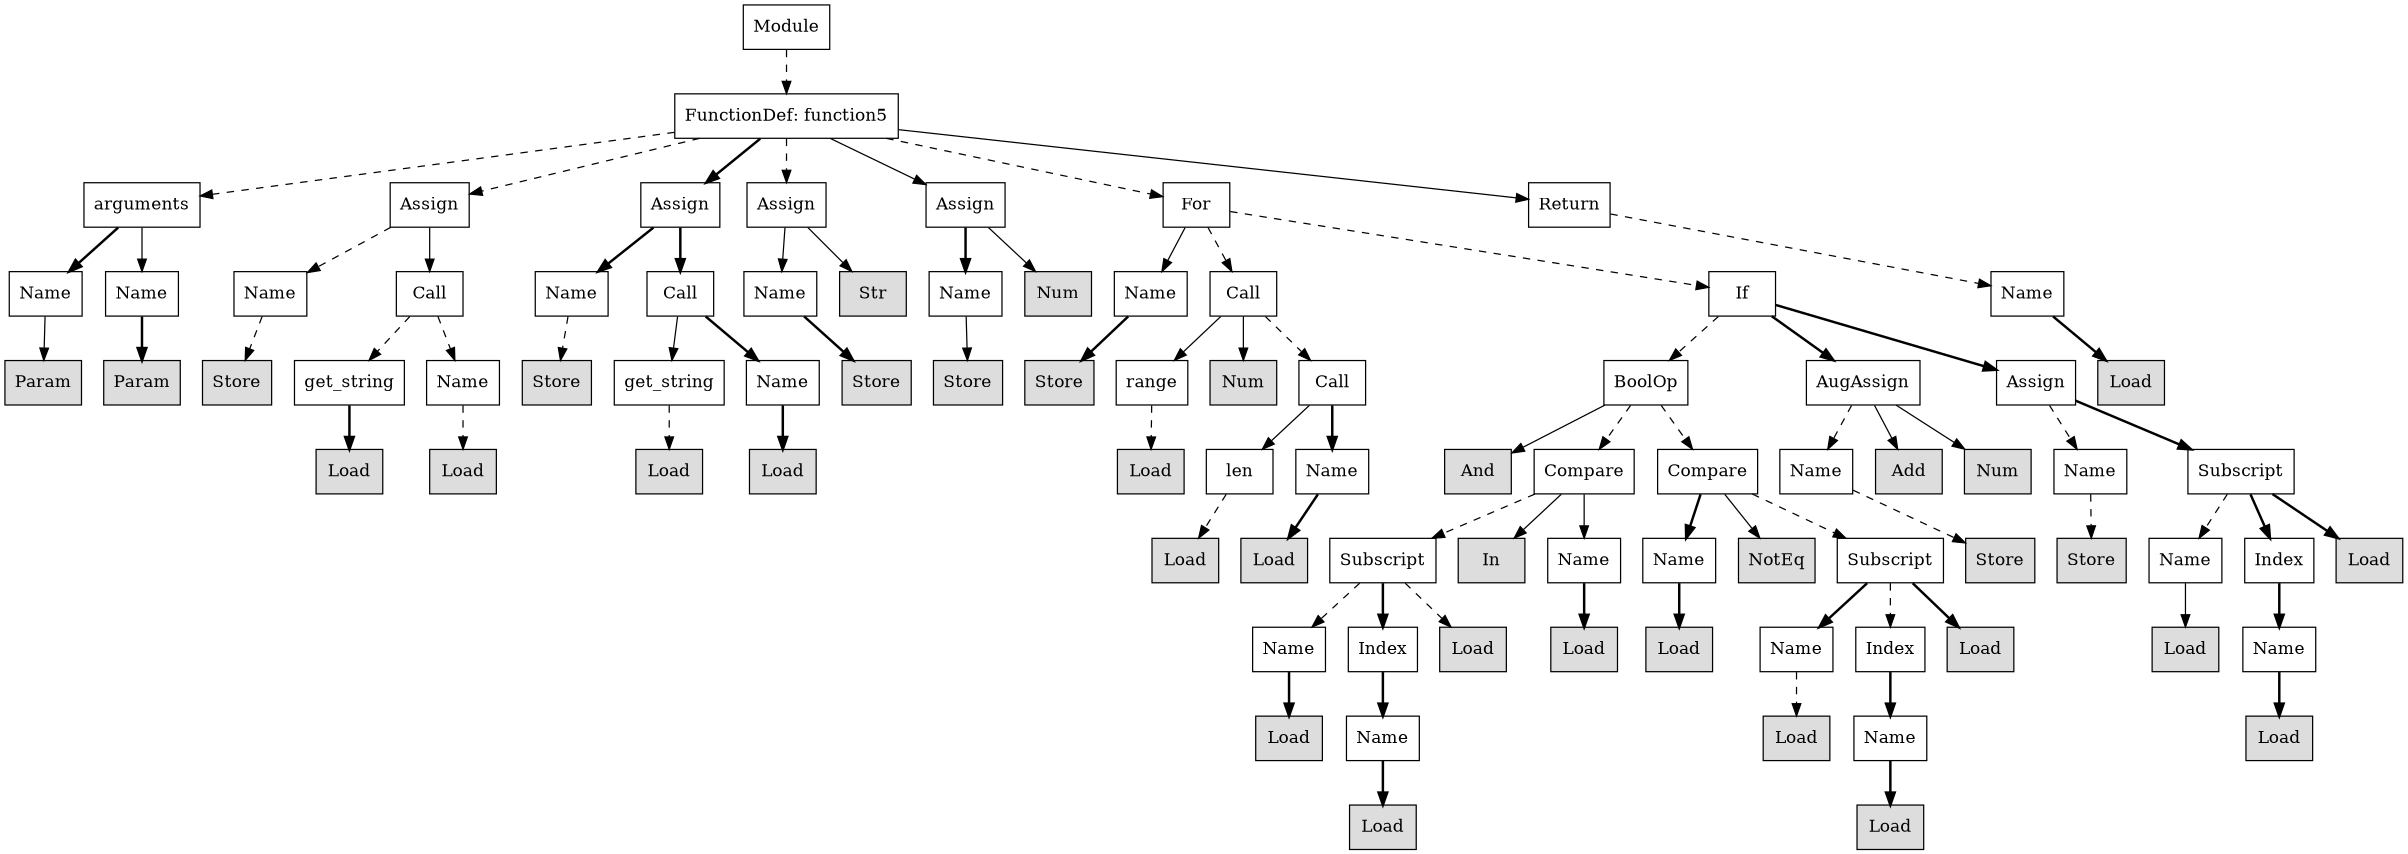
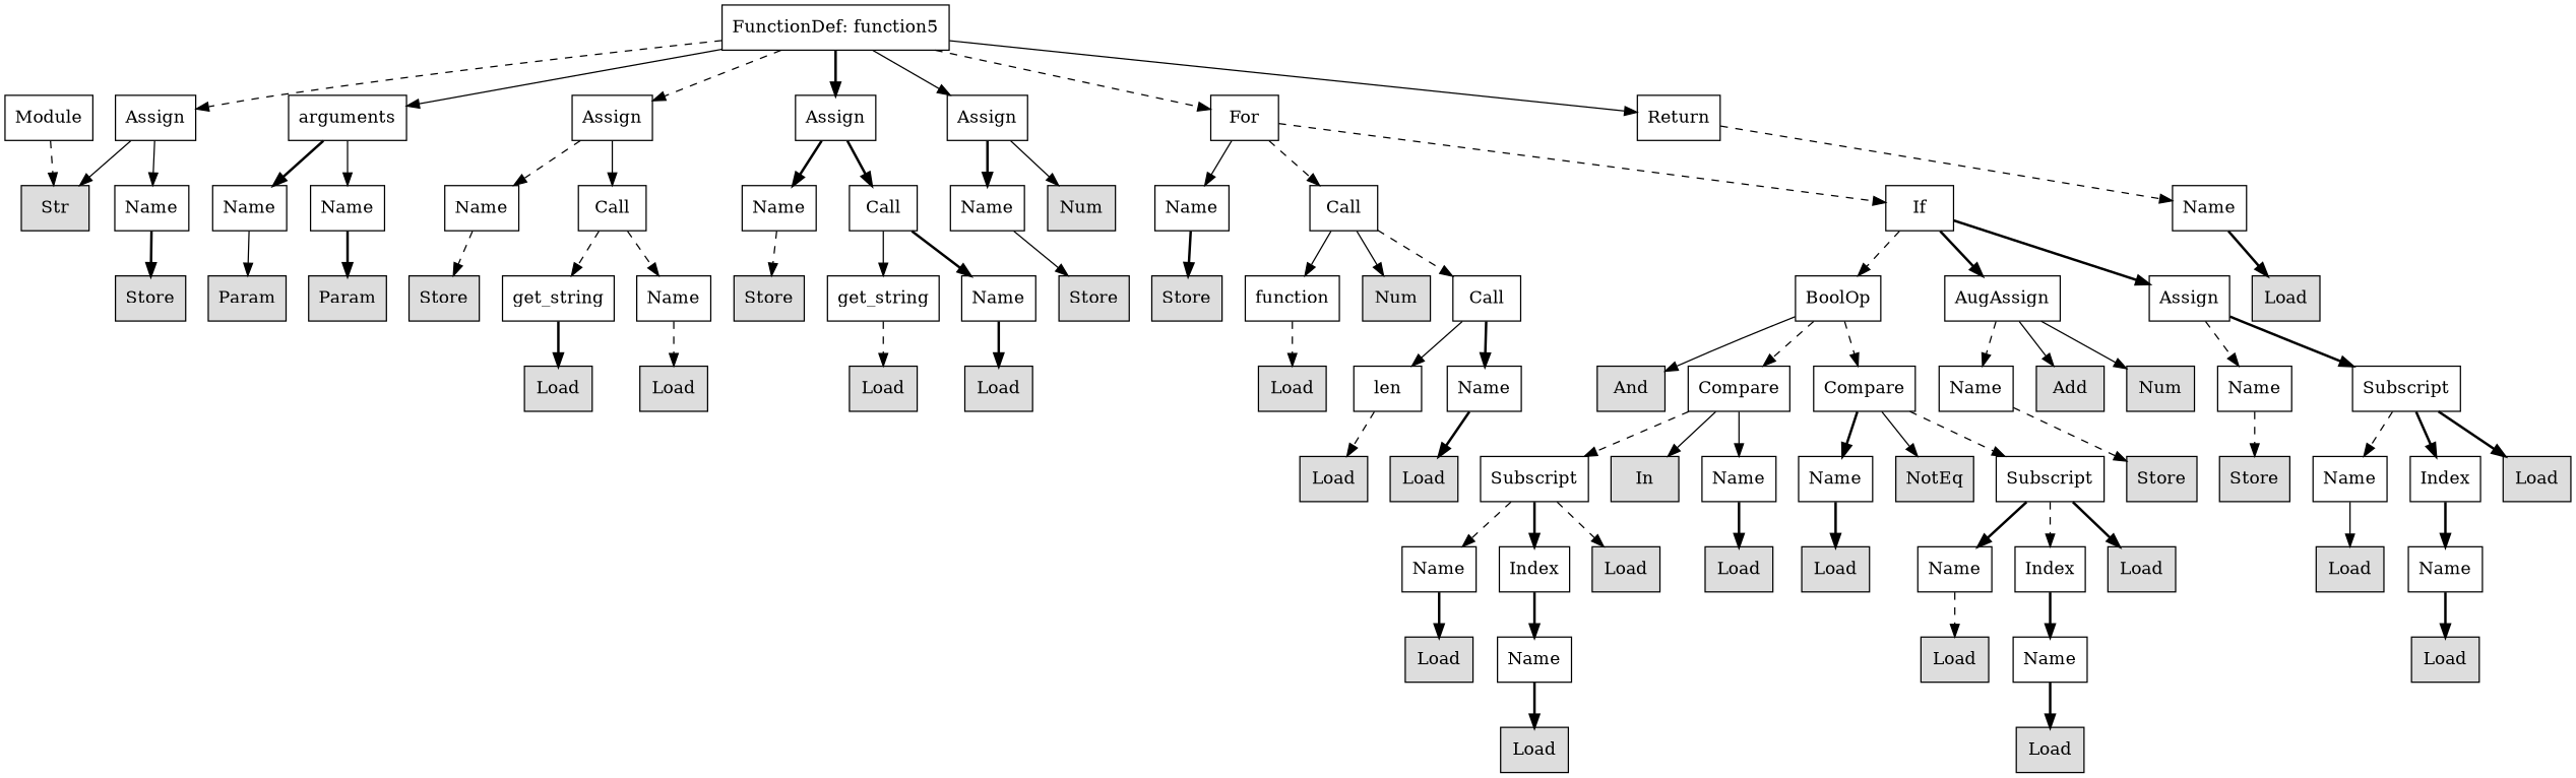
  digraph {
    node [shape=rect]
    edge [style=dashed]
    n1 [label=Module]
    n2 [label="FunctionDef: function5"]
    n3 [label=arguments]
    n4 [label=Assign]
    n5 [label=Assign]
    n6 [label=Assign]
    n7 [label=Assign]
    n8 [label=For]
    n9 [label=Return]
    n10 [label=Name]
    n11 [label=Name]
    n12 [label=Name]
    n13 [label=Call]
    n14 [label=Name]
    n15 [label=Call]
    n16 [label=Name]
    n17 [fillcolor="#dddddd" label=Str style=filled]
    n18 [label=Name]
    n19 [fillcolor="#dddddd" label=Num style=filled]
    n20 [label=Name]
    n21 [label=Call]
    n22 [label=If]
    n23 [label=Name]
    n24 [fillcolor="#dddddd" label=Param style=filled]
    n25 [fillcolor="#dddddd" label=Param style=filled]
    n26 [fillcolor="#dddddd" label=Store style=filled]
    n27 [label=get_string]
    n28 [label=Name]
    n29 [fillcolor="#dddddd" label=Store style=filled]
    n30 [label=get_string]
    n31 [label=Name]
    n32 [fillcolor="#dddddd" label=Store style=filled]
    n33 [fillcolor="#dddddd" label=Store style=filled]
    n34 [fillcolor="#dddddd" label=Store style=filled]
-   n35 [label=range]
+   n35 [label=function]
    n36 [fillcolor="#dddddd" label=Num style=filled]
    n37 [label=Call]
    n38 [label=BoolOp]
    n39 [label=AugAssign]
    n40 [label=Assign]
    n41 [fillcolor="#dddddd" label=Load style=filled]
    n42 [fillcolor="#dddddd" label=Load style=filled]
    n43 [fillcolor="#dddddd" label=Load style=filled]
    n44 [fillcolor="#dddddd" label=Load style=filled]
    n45 [fillcolor="#dddddd" label=Load style=filled]
    n46 [fillcolor="#dddddd" label=Load style=filled]
    n47 [label=len]
    n48 [label=Name]
    n49 [fillcolor="#dddddd" label=And style=filled]
    n50 [label=Compare]
    n51 [label=Compare]
    n52 [label=Name]
    n53 [fillcolor="#dddddd" label=Add style=filled]
    n54 [fillcolor="#dddddd" label=Num style=filled]
    n55 [label=Name]
    n56 [label=Subscript]
    n57 [fillcolor="#dddddd" label=Load style=filled]
    n58 [fillcolor="#dddddd" label=Load style=filled]
    n59 [label=Subscript]
    n60 [fillcolor="#dddddd" label=In style=filled]
    n61 [label=Name]
    n62 [label=Name]
    n63 [fillcolor="#dddddd" label=NotEq style=filled]
    n64 [label=Subscript]
    n65 [fillcolor="#dddddd" label=Store style=filled]
    n66 [fillcolor="#dddddd" label=Store style=filled]
    n67 [label=Name]
    n68 [label=Index]
    n69 [fillcolor="#dddddd" label=Load style=filled]
    n70 [label=Name]
    n71 [label=Index]
    n72 [fillcolor="#dddddd" label=Load style=filled]
    n73 [fillcolor="#dddddd" label=Load style=filled]
    n74 [fillcolor="#dddddd" label=Load style=filled]
    n75 [label=Name]
    n76 [label=Index]
    n77 [fillcolor="#dddddd" label=Load style=filled]
    n78 [fillcolor="#dddddd" label=Load style=filled]
    n79 [label=Name]
    n80 [fillcolor="#dddddd" label=Load style=filled]
    n81 [label=Name]
    n82 [fillcolor="#dddddd" label=Load style=filled]
    n83 [label=Name]
    n84 [fillcolor="#dddddd" label=Load style=filled]
    n85 [fillcolor="#dddddd" label=Load style=filled]
    n86 [fillcolor="#dddddd" label=Load style=filled]
-   n1 -> n2
-   n2 -> n3
+   n1 -> n17
+   n2 -> n3 [style=solid]
    n2 -> n4
    n2 -> n5 [style=bold]
    n2 -> n6
    n2 -> n7 [style=solid]
    n2 -> n8
    n2 -> n9 [style=solid]
    n3 -> n10 [style=bold]
    n3 -> n11 [style=solid]
    n4 -> n12
    n4 -> n13 [style=solid]
    n5 -> n14 [style=bold]
    n5 -> n15 [style=bold]
    n6 -> n16 [style=solid]
    n6 -> n17 [style=solid]
    n7 -> n18 [style=bold]
    n7 -> n19 [style=solid]
    n8 -> n20 [style=solid]
    n8 -> n21
    n8 -> n22
    n9 -> n23
    n10 -> n24 [style=solid]
    n11 -> n25 [style=bold]
    n12 -> n26
    n13 -> n27
    n13 -> n28
    n14 -> n29
    n15 -> n30 [style=solid]
    n15 -> n31 [style=bold]
    n16 -> n32 [style=bold]
    n18 -> n33 [style=solid]
    n20 -> n34 [style=bold]
    n21 -> n35 [style=solid]
    n21 -> n36 [style=solid]
    n21 -> n37
    n22 -> n38
    n22 -> n39 [style=bold]
    n22 -> n40 [style=bold]
    n23 -> n41 [style=bold]
    n27 -> n42 [style=bold]
    n28 -> n43
    n30 -> n44
    n31 -> n45 [style=bold]
    n35 -> n46
    n37 -> n47 [style=solid]
    n37 -> n48 [style=bold]
    n38 -> n49 [style=solid]
    n38 -> n50
    n38 -> n51
    n39 -> n52
    n39 -> n53 [style=solid]
    n39 -> n54 [style=solid]
    n40 -> n55
    n40 -> n56 [style=bold]
    n47 -> n57
    n48 -> n58 [style=bold]
    n50 -> n59
    n50 -> n60 [style=solid]
    n50 -> n61 [style=solid]
    n51 -> n62 [style=bold]
    n51 -> n63 [style=solid]
    n51 -> n64
    n52 -> n65
    n55 -> n66
    n56 -> n67
    n56 -> n68 [style=bold]
    n56 -> n69 [style=bold]
    n59 -> n70
    n59 -> n71 [style=bold]
    n59 -> n72
    n61 -> n73 [style=bold]
    n62 -> n74 [style=bold]
    n64 -> n75 [style=bold]
    n64 -> n76
    n64 -> n77 [style=bold]
    n67 -> n78 [style=solid]
    n68 -> n79 [style=bold]
    n70 -> n80 [style=bold]
    n71 -> n81 [style=bold]
    n75 -> n82
    n76 -> n83 [style=bold]
    n79 -> n84 [style=bold]
    n81 -> n85 [style=bold]
    n83 -> n86 [style=bold]
  }
